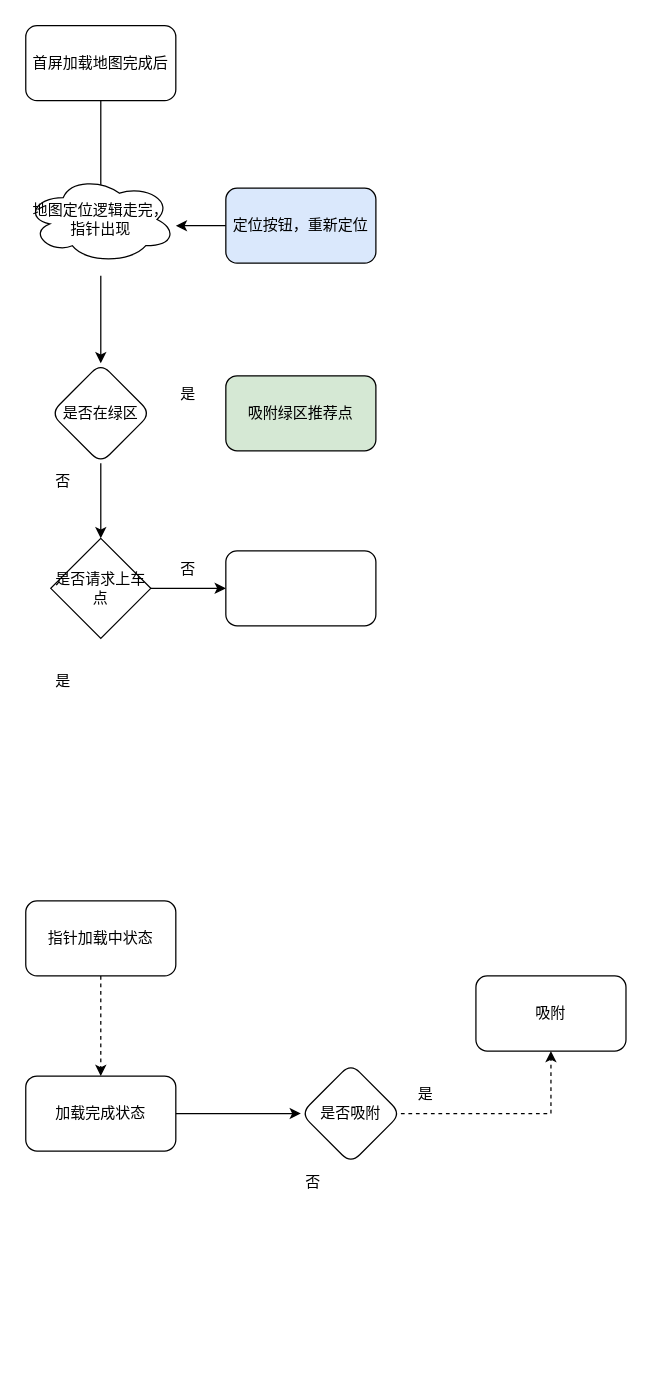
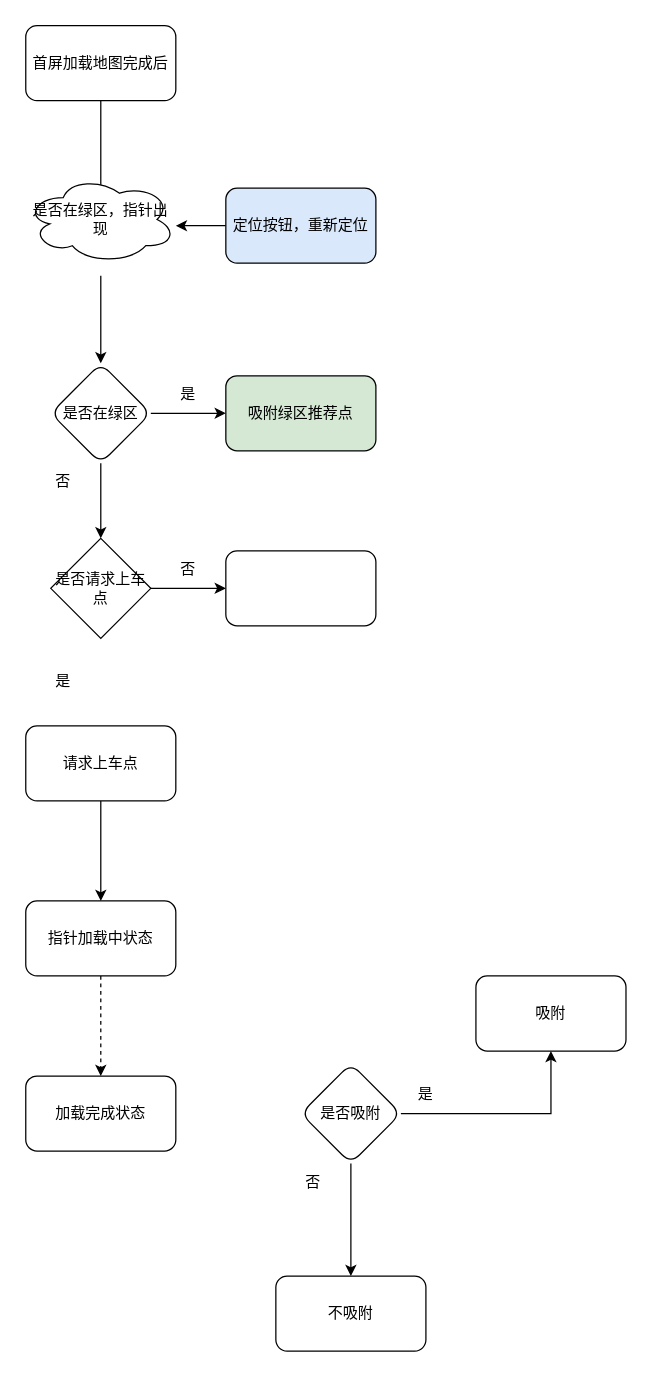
  <mxCell id="0" />
  <mxCell id="1" parent="0" />
  <mxCell id="2" value="" style="edgeStyle=orthogonalEdgeStyle;rounded=0;orthogonalLoop=1;jettySize=auto;html=1;" edge="1" parent="1" source="3"><mxGeometry relative="1" as="geometry"><mxPoint x="80" y="160" as="targetPoint" /></mxGeometry></mxCell>
  <mxCell id="3" value="首屏加载地图完成后" style="rounded=1;whiteSpace=wrap;html=1;" vertex="1" parent="1"><mxGeometry x="20" y="20" width="120" height="60" as="geometry" /></mxCell>
+ <mxCell id="4" value="" style="edgeStyle=orthogonalEdgeStyle;rounded=0;orthogonalLoop=1;jettySize=auto;html=1;" edge="1" parent="1" source="6" target="7"><mxGeometry relative="1" as="geometry" /></mxCell>
  <mxCell id="5" value="" style="edgeStyle=orthogonalEdgeStyle;rounded=0;orthogonalLoop=1;jettySize=auto;html=1;" edge="1" parent="1" source="6"><mxGeometry relative="1" as="geometry"><mxPoint x="80" y="430" as="targetPoint" /></mxGeometry></mxCell>
  <mxCell id="6" value="是否在绿区" style="rhombus;whiteSpace=wrap;html=1;rounded=1;" vertex="1" parent="1"><mxGeometry x="40" y="290" width="80" height="80" as="geometry" /></mxCell>
  <mxCell id="7" value="吸附绿区推荐点" style="whiteSpace=wrap;html=1;rounded=1;fillColor=#d5e8d4;" vertex="1" parent="1"><mxGeometry x="180" y="300" width="120" height="60" as="geometry" /></mxCell>
+ <mxCell id="8" value="" style="edgeStyle=orthogonalEdgeStyle;rounded=0;orthogonalLoop=1;jettySize=auto;html=1;" edge="1" parent="1" source="9" target="13"><mxGeometry relative="1" as="geometry" /></mxCell>
+ <mxCell id="9" value="请求上车点" style="whiteSpace=wrap;html=1;rounded=1;" vertex="1" parent="1"><mxGeometry x="20" y="580" width="120" height="60" as="geometry" /></mxCell>
  <mxCell id="10" value="是" style="text;html=1;strokeColor=none;fillColor=none;align=center;verticalAlign=middle;whiteSpace=wrap;rounded=0;" vertex="1" parent="1"><mxGeometry x="120" y="300" width="60" height="30" as="geometry" /></mxCell>
  <mxCell id="11" value="否" style="text;html=1;strokeColor=none;fillColor=none;align=center;verticalAlign=middle;whiteSpace=wrap;rounded=0;" vertex="1" parent="1"><mxGeometry x="20" y="370" width="60" height="30" as="geometry" /></mxCell>
  <mxCell id="12" value="" style="edgeStyle=orthogonalEdgeStyle;rounded=0;orthogonalLoop=1;jettySize=auto;html=1;dashed=1;" edge="1" parent="1" source="13" target="15"><mxGeometry relative="1" as="geometry" /></mxCell>
  <mxCell id="13" value="指针加载中状态" style="whiteSpace=wrap;html=1;rounded=1;" vertex="1" parent="1"><mxGeometry x="20" y="720" width="120" height="60" as="geometry" /></mxCell>
- <mxCell id="14" value="" style="edgeStyle=orthogonalEdgeStyle;rounded=0;orthogonalLoop=1;jettySize=auto;html=1;" edge="1" parent="1" source="15" target="18"><mxGeometry relative="1" as="geometry" /></mxCell>
  <mxCell id="15" value="加载完成状态" style="whiteSpace=wrap;html=1;rounded=1;" vertex="1" parent="1"><mxGeometry x="20" y="860" width="120" height="60" as="geometry" /></mxCell>
- <mxCell id="16" value="" style="edgeStyle=orthogonalEdgeStyle;rounded=0;orthogonalLoop=1;jettySize=auto;html=1;dashed=1;" edge="1" parent="1" source="18" target="19"><mxGeometry relative="1" as="geometry" /></mxCell>
+ <mxCell id="16" value="" style="edgeStyle=orthogonalEdgeStyle;rounded=0;orthogonalLoop=1;jettySize=auto;html=1;" edge="1" parent="1" source="18" target="19"><mxGeometry relative="1" as="geometry" /></mxCell>
+ <mxCell id="17" value="" style="edgeStyle=orthogonalEdgeStyle;rounded=0;orthogonalLoop=1;jettySize=auto;html=1;" edge="1" parent="1" source="18" target="22"><mxGeometry relative="1" as="geometry" /></mxCell>
  <mxCell id="18" value="是否吸附" style="rhombus;whiteSpace=wrap;html=1;rounded=1;" vertex="1" parent="1"><mxGeometry x="240" y="850" width="80" height="80" as="geometry" /></mxCell>
  <mxCell id="19" value="吸附" style="whiteSpace=wrap;html=1;rounded=1;" vertex="1" parent="1"><mxGeometry x="380" y="780" width="120" height="60" as="geometry" /></mxCell>
  <mxCell id="20" value="" style="edgeStyle=orthogonalEdgeStyle;rounded=0;orthogonalLoop=1;jettySize=auto;html=1;" edge="1" parent="1"><mxGeometry relative="1" as="geometry"><mxPoint x="80" y="220" as="sourcePoint" /><mxPoint x="80" y="290" as="targetPoint" /></mxGeometry></mxCell>
- <mxCell id="21" value="地图定位逻辑走完，指针出现" style="ellipse;shape=cloud;whiteSpace=wrap;html=1;" vertex="1" parent="1"><mxGeometry x="20" y="140" width="120" height="70" as="geometry" /></mxCell>
+ <mxCell id="21" value="是否在绿区，指针出现" style="ellipse;shape=cloud;whiteSpace=wrap;html=1;" vertex="1" parent="1"><mxGeometry x="20" y="140" width="120" height="70" as="geometry" /></mxCell>
+ <mxCell id="22" value="不吸附" style="whiteSpace=wrap;html=1;rounded=1;" vertex="1" parent="1"><mxGeometry x="220" y="1020" width="120" height="60" as="geometry" /></mxCell>
  <mxCell id="23" value="是" style="text;html=1;strokeColor=none;fillColor=none;align=center;verticalAlign=middle;whiteSpace=wrap;rounded=0;" vertex="1" parent="1"><mxGeometry x="310" y="860" width="60" height="30" as="geometry" /></mxCell>
  <mxCell id="24" value="否" style="text;html=1;strokeColor=none;fillColor=none;align=center;verticalAlign=middle;whiteSpace=wrap;rounded=0;" vertex="1" parent="1"><mxGeometry x="220" y="930" width="60" height="30" as="geometry" /></mxCell>
  <mxCell id="25" style="edgeStyle=orthogonalEdgeStyle;rounded=0;orthogonalLoop=1;jettySize=auto;html=1;entryX=0;entryY=0.5;entryDx=0;entryDy=0;" edge="1" parent="1" source="26" target="29"><mxGeometry relative="1" as="geometry"><mxPoint x="280" y="470" as="targetPoint" /></mxGeometry></mxCell>
  <mxCell id="26" value="是否请求上车点" style="rhombus;whiteSpace=wrap;html=1;" vertex="1" parent="1"><mxGeometry x="40" y="430" width="80" height="80" as="geometry" /></mxCell>
  <mxCell id="27" value="是" style="text;html=1;strokeColor=none;fillColor=none;align=center;verticalAlign=middle;whiteSpace=wrap;rounded=0;" vertex="1" parent="1"><mxGeometry x="20" y="530" width="60" height="30" as="geometry" /></mxCell>
  <mxCell id="28" value="否" style="text;html=1;strokeColor=none;fillColor=none;align=center;verticalAlign=middle;whiteSpace=wrap;rounded=0;" vertex="1" parent="1"><mxGeometry x="120" y="440" width="60" height="30" as="geometry" /></mxCell>
  <mxCell id="29" value="" style="rounded=1;whiteSpace=wrap;html=1;" vertex="1" parent="1"><mxGeometry x="180" y="440" width="120" height="60" as="geometry" /></mxCell>
  <mxCell id="30" style="edgeStyle=orthogonalEdgeStyle;rounded=0;orthogonalLoop=1;jettySize=auto;html=1;" edge="1" parent="1" source="31"><mxGeometry relative="1" as="geometry"><mxPoint x="140" y="180" as="targetPoint" /></mxGeometry></mxCell>
  <mxCell id="31" value="定位按钮，重新定位" style="rounded=1;whiteSpace=wrap;html=1;fillColor=#dae8fc;" vertex="1" parent="1"><mxGeometry x="180" y="150" width="120" height="60" as="geometry" /></mxCell>
